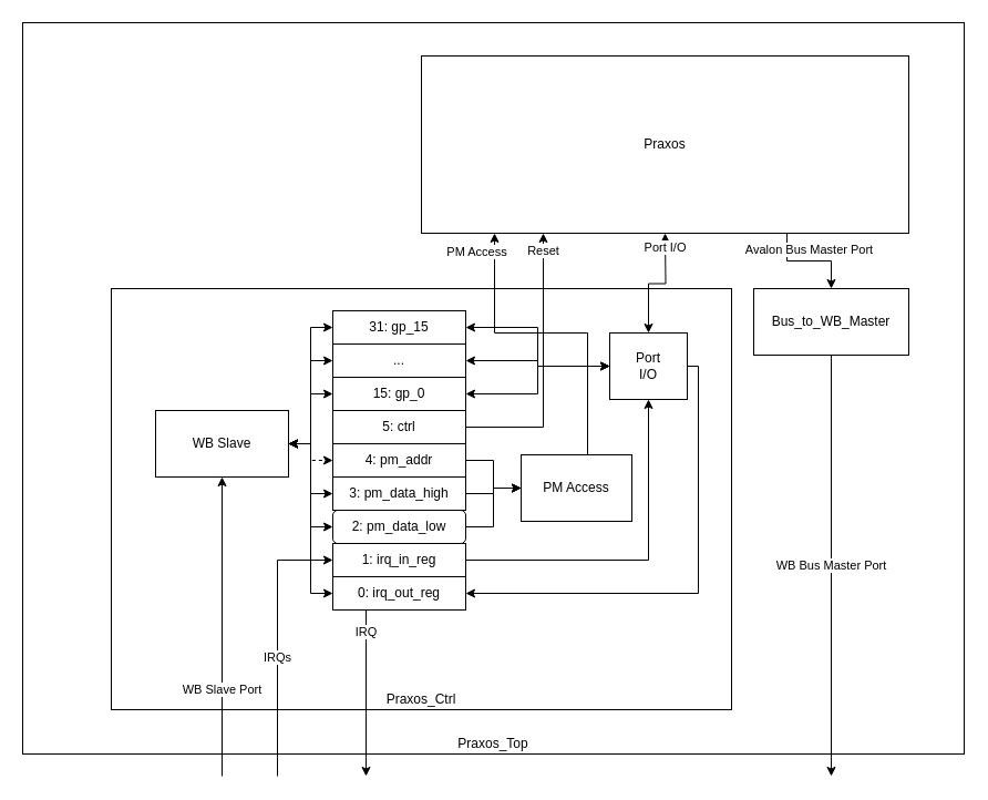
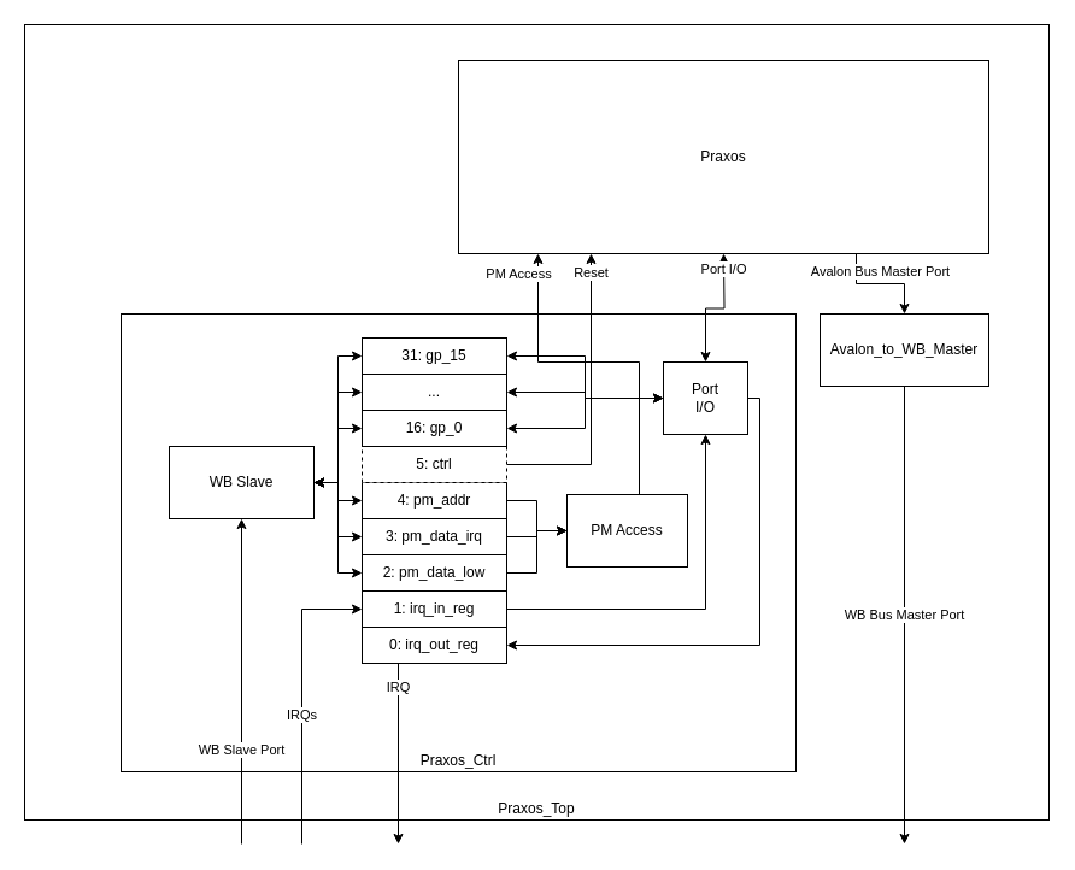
  <mxCell id="0" />
  <mxCell id="1" parent="0" />
  <mxCell id="2" value="Praxos_Top" style="rounded=0;whiteSpace=wrap;html=1;verticalAlign=bottom;" vertex="1" parent="1"><mxGeometry x="20" y="20" width="850" height="660" as="geometry" /></mxCell>
  <mxCell id="3" value="Praxos" style="rounded=0;whiteSpace=wrap;html=1;points=[[0,0,0,0,0],[0,0.25,0,0,0],[0,0.5,0,0,0],[0,0.75,0,0,0],[0,1,0,0,0],[0.15,1,0,0,0],[0.25,0,0,0,0],[0.33,1,0,0,0],[0.5,0,0,0,0],[0.5,1,0,0,0],[0.67,1,0,0,0],[0.75,0,0,0,0],[0.82,1,0,0,0],[1,0,0,0,0],[1,0.25,0,0,0],[1,0.5,0,0,0],[1,0.75,0,0,0],[1,1,0,0,0]];" vertex="1" parent="1"><mxGeometry x="380" y="50" width="440" height="160" as="geometry" /></mxCell>
- <mxCell id="4" value="Bus_to_WB_Master" style="rounded=0;whiteSpace=wrap;html=1;" vertex="1" parent="1"><mxGeometry x="680" y="260" width="140" height="60" as="geometry" /></mxCell>
+ <mxCell id="4" value="Avalon_to_WB_Master" style="rounded=0;whiteSpace=wrap;html=1;" vertex="1" parent="1"><mxGeometry x="680" y="260" width="140" height="60" as="geometry" /></mxCell>
  <mxCell id="5" value="Avalon Bus Master Port" style="endArrow=classic;html=1;rounded=0;exitX=0.75;exitY=1;exitDx=0;exitDy=0;entryX=0.5;entryY=0;entryDx=0;entryDy=0;edgeStyle=orthogonalEdgeStyle;" edge="1" parent="1" source="3" target="4"><mxGeometry y="10" width="50" height="50" relative="1" as="geometry"><mxPoint x="570" y="350" as="sourcePoint" /><mxPoint x="620" y="300" as="targetPoint" /><mxPoint as="offset" /></mxGeometry></mxCell>
  <mxCell id="6" value="Praxos_Ctrl" style="rounded=0;whiteSpace=wrap;html=1;verticalAlign=bottom;" vertex="1" parent="1"><mxGeometry x="100" y="260" width="560" height="380" as="geometry" /></mxCell>
  <mxCell id="7" value="Port I/O" style="endArrow=classic;startArrow=classic;html=1;rounded=0;edgeStyle=orthogonalEdgeStyle;" edge="1" parent="1" source="26"><mxGeometry x="0.758" width="50" height="50" relative="1" as="geometry"><mxPoint x="600" y="260" as="sourcePoint" /><mxPoint x="600" y="210" as="targetPoint" /><mxPoint as="offset" /></mxGeometry></mxCell>
  <mxCell id="8" value="WB Bus Master Port" style="endArrow=classic;html=1;rounded=0;exitX=0.5;exitY=1;exitDx=0;exitDy=0;" edge="1" parent="1" source="4"><mxGeometry width="50" height="50" relative="1" as="geometry"><mxPoint x="720" y="350" as="sourcePoint" /><mxPoint x="750" y="700" as="targetPoint" /></mxGeometry></mxCell>
  <mxCell id="9" value="WB Slave" style="rounded=0;whiteSpace=wrap;html=1;" vertex="1" parent="1"><mxGeometry x="140" y="370" width="120" height="60" as="geometry" /></mxCell>
  <mxCell id="10" value="Reset" style="endArrow=classic;html=1;rounded=0;exitX=1;exitY=0.5;exitDx=0;exitDy=0;entryX=0.25;entryY=1;entryDx=0;entryDy=0;edgeStyle=orthogonalEdgeStyle;" edge="1" parent="1" source="18" target="3"><mxGeometry x="0.869" width="50" height="50" relative="1" as="geometry"><mxPoint x="700" y="210" as="sourcePoint" /><mxPoint x="470" y="230" as="targetPoint" /><mxPoint as="offset" /></mxGeometry></mxCell>
  <mxCell id="11" value="PM Access" style="endArrow=classic;html=1;rounded=0;exitX=0.5;exitY=0;exitDx=0;exitDy=0;entryX=0.15;entryY=1;entryDx=0;entryDy=0;entryPerimeter=0;edgeStyle=orthogonalEdgeStyle;" edge="1" parent="1" source="22" target="3"><mxGeometry x="0.884" y="16" width="50" height="50" relative="1" as="geometry"><mxPoint x="330" y="270" as="sourcePoint" /><mxPoint x="330" y="220" as="targetPoint" /><Array as="points"><mxPoint x="530" y="300" /><mxPoint x="446" y="300" /></Array><mxPoint as="offset" /></mxGeometry></mxCell>
  <mxCell id="12" value="WB Slave Port" style="endArrow=classic;html=1;rounded=0;entryX=0.5;entryY=1;entryDx=0;entryDy=0;" edge="1" parent="1" target="9"><mxGeometry x="-0.419" width="50" height="50" relative="1" as="geometry"><mxPoint x="200" y="700" as="sourcePoint" /><mxPoint x="560" y="740" as="targetPoint" /><mxPoint as="offset" /></mxGeometry></mxCell>
  <mxCell id="13" value="IRQs" style="endArrow=classic;html=1;rounded=0;entryX=0;entryY=0.5;entryDx=0;entryDy=0;edgeStyle=orthogonalEdgeStyle;" edge="1" parent="1" target="14"><mxGeometry x="-0.127" width="50" height="50" relative="1" as="geometry"><mxPoint x="250" y="700" as="sourcePoint" /><mxPoint y="541.9" as="targetPoint" x="300" /><Array as="points"><mxPoint x="250" y="505" /></Array><mxPoint as="offset" /></mxGeometry></mxCell>
  <mxCell id="14" value="1: irq_in_reg" style="rounded=0;whiteSpace=wrap;html=1;" vertex="1" parent="1"><mxGeometry y="490" width="120" height="30" as="geometry" x="300" /></mxCell>
- <mxCell id="15" value="2: pm_data_low" style="whiteSpace=wrap;html=1;rounded=1;" vertex="1" parent="1"><mxGeometry y="460" width="120" height="30" as="geometry" x="300" /></mxCell>
- <mxCell id="16" value="3: pm_data_high" style="rounded=0;whiteSpace=wrap;html=1;" vertex="1" parent="1"><mxGeometry y="430" width="120" height="30" as="geometry" x="300" /></mxCell>
+ <mxCell id="15" value="2: pm_data_low" style="rounded=0;whiteSpace=wrap;html=1;" vertex="1" parent="1"><mxGeometry y="460" width="120" height="30" as="geometry" x="300" /></mxCell>
+ <mxCell id="16" value="3: pm_data_irq" style="rounded=0;whiteSpace=wrap;html=1;" vertex="1" parent="1"><mxGeometry y="430" width="120" height="30" as="geometry" x="300" /></mxCell>
  <mxCell id="17" value="4: pm_addr" style="rounded=0;whiteSpace=wrap;html=1;" vertex="1" parent="1"><mxGeometry y="400" width="120" height="30" as="geometry" x="300" /></mxCell>
- <mxCell id="18" value="5: ctrl" style="rounded=0;whiteSpace=wrap;html=1;" vertex="1" parent="1"><mxGeometry y="370" width="120" height="30" as="geometry" x="300" /></mxCell>
- <mxCell id="19" value="15: gp_0" style="rounded=0;whiteSpace=wrap;html=1;" vertex="1" parent="1"><mxGeometry y="340" width="120" height="30" as="geometry" x="300" /></mxCell>
+ <mxCell id="18" value="5: ctrl" style="rounded=0;whiteSpace=wrap;html=1;dashed=1;" vertex="1" parent="1"><mxGeometry y="370" width="120" height="30" as="geometry" x="300" /></mxCell>
+ <mxCell id="19" value="16: gp_0" style="rounded=0;whiteSpace=wrap;html=1;" vertex="1" parent="1"><mxGeometry y="340" width="120" height="30" as="geometry" x="300" /></mxCell>
  <mxCell id="20" value="..." style="rounded=0;whiteSpace=wrap;html=1;" vertex="1" parent="1"><mxGeometry y="310" width="120" height="30" as="geometry" x="300" /></mxCell>
  <mxCell id="21" value="31: gp_15" style="rounded=0;whiteSpace=wrap;html=1;" vertex="1" parent="1"><mxGeometry y="280" width="120" height="30" as="geometry" x="300" /></mxCell>
  <mxCell id="22" value="PM Access" style="rounded=0;whiteSpace=wrap;html=1;" vertex="1" parent="1"><mxGeometry x="470" y="410" width="100" height="60" as="geometry" /></mxCell>
  <mxCell id="23" value="" style="endArrow=classic;html=1;rounded=0;exitX=1;exitY=0.5;exitDx=0;exitDy=0;edgeStyle=orthogonalEdgeStyle;" edge="1" parent="1" source="17" target="22"><mxGeometry width="50" height="50" relative="1" as="geometry"><mxPoint x="730" y="580" as="sourcePoint" /><mxPoint x="780" y="530" as="targetPoint" /></mxGeometry></mxCell>
  <mxCell id="24" value="" style="endArrow=classic;html=1;rounded=0;exitX=1;exitY=0.5;exitDx=0;exitDy=0;edgeStyle=orthogonalEdgeStyle;" edge="1" parent="1" source="16" target="22"><mxGeometry width="50" height="50" relative="1" as="geometry"><mxPoint x="760" y="590" as="sourcePoint" /><mxPoint x="810" y="540" as="targetPoint" /></mxGeometry></mxCell>
  <mxCell id="25" value="" style="endArrow=classic;html=1;rounded=0;exitX=1;exitY=0.5;exitDx=0;exitDy=0;edgeStyle=orthogonalEdgeStyle;" edge="1" parent="1" source="15" target="22"><mxGeometry width="50" height="50" relative="1" as="geometry"><mxPoint x="840" y="590" as="sourcePoint" /><mxPoint x="890" y="540" as="targetPoint" /></mxGeometry></mxCell>
  <mxCell id="26" value="Port&lt;br&gt;I/O" style="rounded=0;whiteSpace=wrap;html=1;" vertex="1" parent="1"><mxGeometry x="550" y="300" width="70" height="60" as="geometry" /></mxCell>
  <mxCell id="27" value="" style="endArrow=classic;html=1;rounded=0;exitX=1;exitY=0.5;exitDx=0;exitDy=0;edgeStyle=orthogonalEdgeStyle;startArrow=classic;startFill=1;" edge="1" parent="1" source="21" target="26"><mxGeometry width="50" height="50" relative="1" as="geometry"><mxPoint x="740" y="510" as="sourcePoint" /><mxPoint x="790" y="460" as="targetPoint" /></mxGeometry></mxCell>
  <mxCell id="28" value="" style="endArrow=classic;html=1;rounded=0;exitX=1;exitY=0.5;exitDx=0;exitDy=0;edgeStyle=orthogonalEdgeStyle;startArrow=classic;startFill=1;" edge="1" parent="1" source="20" target="26"><mxGeometry width="50" height="50" relative="1" as="geometry"><mxPoint x="770" y="590" as="sourcePoint" /><mxPoint x="820" y="540" as="targetPoint" /></mxGeometry></mxCell>
  <mxCell id="29" value="" style="endArrow=classic;html=1;rounded=0;exitX=1;exitY=0.5;exitDx=0;exitDy=0;edgeStyle=orthogonalEdgeStyle;startArrow=classic;startFill=1;" edge="1" parent="1" source="19" target="26"><mxGeometry width="50" height="50" relative="1" as="geometry"><mxPoint x="830" y="530" as="sourcePoint" /><mxPoint x="880" y="480" as="targetPoint" /></mxGeometry></mxCell>
  <mxCell id="30" value="" style="endArrow=classic;startArrow=none;html=1;rounded=0;exitX=1;exitY=0.5;exitDx=0;exitDy=0;edgeStyle=orthogonalEdgeStyle;startFill=0;" edge="1" parent="1" source="14" target="26"><mxGeometry width="50" height="50" relative="1" as="geometry"><mxPoint x="880" y="590" as="sourcePoint" /><mxPoint x="930" y="540" as="targetPoint" /></mxGeometry></mxCell>
  <mxCell id="31" value="" style="endArrow=classic;html=1;rounded=0;entryX=1;entryY=0.5;entryDx=0;entryDy=0;edgeStyle=orthogonalEdgeStyle;" edge="1" parent="1" source="26" target="39"><mxGeometry width="50" height="50" relative="1" as="geometry"><mxPoint x="810" y="580" as="sourcePoint" /><mxPoint x="860" y="530" as="targetPoint" /><Array as="points"><mxPoint x="630" y="330" /><mxPoint x="630" y="535" /></Array></mxGeometry></mxCell>
  <mxCell id="32" value="IRQ" style="endArrow=classic;html=1;rounded=0;exitX=0.25;exitY=1;exitDx=0;exitDy=0;" edge="1" parent="1" source="39"><mxGeometry x="-0.733" width="50" height="50" relative="1" as="geometry"><mxPoint x="360" y="550" as="sourcePoint" /><mxPoint x="330" y="700" as="targetPoint" /><mxPoint as="offset" /></mxGeometry></mxCell>
  <mxCell id="33" value="" style="endArrow=classic;startArrow=classic;html=1;rounded=0;entryX=0;entryY=0.5;entryDx=0;entryDy=0;edgeStyle=orthogonalEdgeStyle;" edge="1" parent="1" source="9" target="21"><mxGeometry width="50" height="50" relative="1" as="geometry"><mxPoint x="-10" y="450" as="sourcePoint" /><mxPoint x="40" y="400" as="targetPoint" /></mxGeometry></mxCell>
  <mxCell id="34" value="" style="endArrow=classic;startArrow=classic;html=1;rounded=0;entryX=0;entryY=0.5;entryDx=0;entryDy=0;edgeStyle=orthogonalEdgeStyle;" edge="1" parent="1" source="9" target="20"><mxGeometry width="50" height="50" relative="1" as="geometry"><mxPoint x="0" y="520" as="sourcePoint" /><mxPoint x="50" y="470" as="targetPoint" /></mxGeometry></mxCell>
  <mxCell id="35" value="" style="endArrow=classic;startArrow=classic;html=1;rounded=0;entryX=0;entryY=0.5;entryDx=0;entryDy=0;edgeStyle=orthogonalEdgeStyle;" edge="1" parent="1" source="9" target="19"><mxGeometry width="50" height="50" relative="1" as="geometry"><mxPoint x="40" y="680" as="sourcePoint" /><mxPoint x="90" y="630" as="targetPoint" /></mxGeometry></mxCell>
- <mxCell id="36" value="" style="endArrow=classic;startArrow=classic;html=1;rounded=0;entryX=0;entryY=0.5;entryDx=0;entryDy=0;edgeStyle=orthogonalEdgeStyle;dashed=1;" edge="1" parent="1" source="9" target="17"><mxGeometry width="50" height="50" relative="1" as="geometry"><mxPoint x="10" y="700" as="sourcePoint" /><mxPoint x="60" y="650" as="targetPoint" /></mxGeometry></mxCell>
+ <mxCell id="36" value="" style="endArrow=classic;startArrow=classic;html=1;rounded=0;entryX=0;entryY=0.5;entryDx=0;entryDy=0;edgeStyle=orthogonalEdgeStyle;" edge="1" parent="1" source="9" target="17"><mxGeometry width="50" height="50" relative="1" as="geometry"><mxPoint x="10" y="700" as="sourcePoint" /><mxPoint x="60" y="650" as="targetPoint" /></mxGeometry></mxCell>
  <mxCell id="37" value="" style="endArrow=classic;startArrow=classic;html=1;rounded=0;entryX=0;entryY=0.5;entryDx=0;entryDy=0;edgeStyle=orthogonalEdgeStyle;" edge="1" parent="1" source="9" target="16"><mxGeometry width="50" height="50" relative="1" as="geometry"><mxPoint x="50" y="690" as="sourcePoint" /><mxPoint x="100" y="640" as="targetPoint" /></mxGeometry></mxCell>
  <mxCell id="38" value="" style="endArrow=classic;startArrow=classic;html=1;rounded=0;entryX=0;entryY=0.5;entryDx=0;entryDy=0;edgeStyle=orthogonalEdgeStyle;" edge="1" parent="1" source="9" target="15"><mxGeometry width="50" height="50" relative="1" as="geometry"><mxPoint x="-20" y="690" as="sourcePoint" /><mxPoint x="30" y="640" as="targetPoint" /></mxGeometry></mxCell>
  <mxCell id="39" value="0: irq_out_reg" style="rounded=0;whiteSpace=wrap;html=1;" vertex="1" parent="1"><mxGeometry y="520" width="120" height="30" as="geometry" x="300" /></mxCell>
- <mxCell id="40" value="" style="endArrow=classic;startArrow=classic;html=1;rounded=0;entryX=0;entryY=0.5;entryDx=0;entryDy=0;exitX=1;exitY=0.5;exitDx=0;exitDy=0;edgeStyle=orthogonalEdgeStyle;" edge="1" parent="1" source="9" target="39"><mxGeometry width="50" height="50" relative="1" as="geometry"><mxPoint x="140" y="570" as="sourcePoint" /><mxPoint x="190" y="520" as="targetPoint" /></mxGeometry></mxCell>
